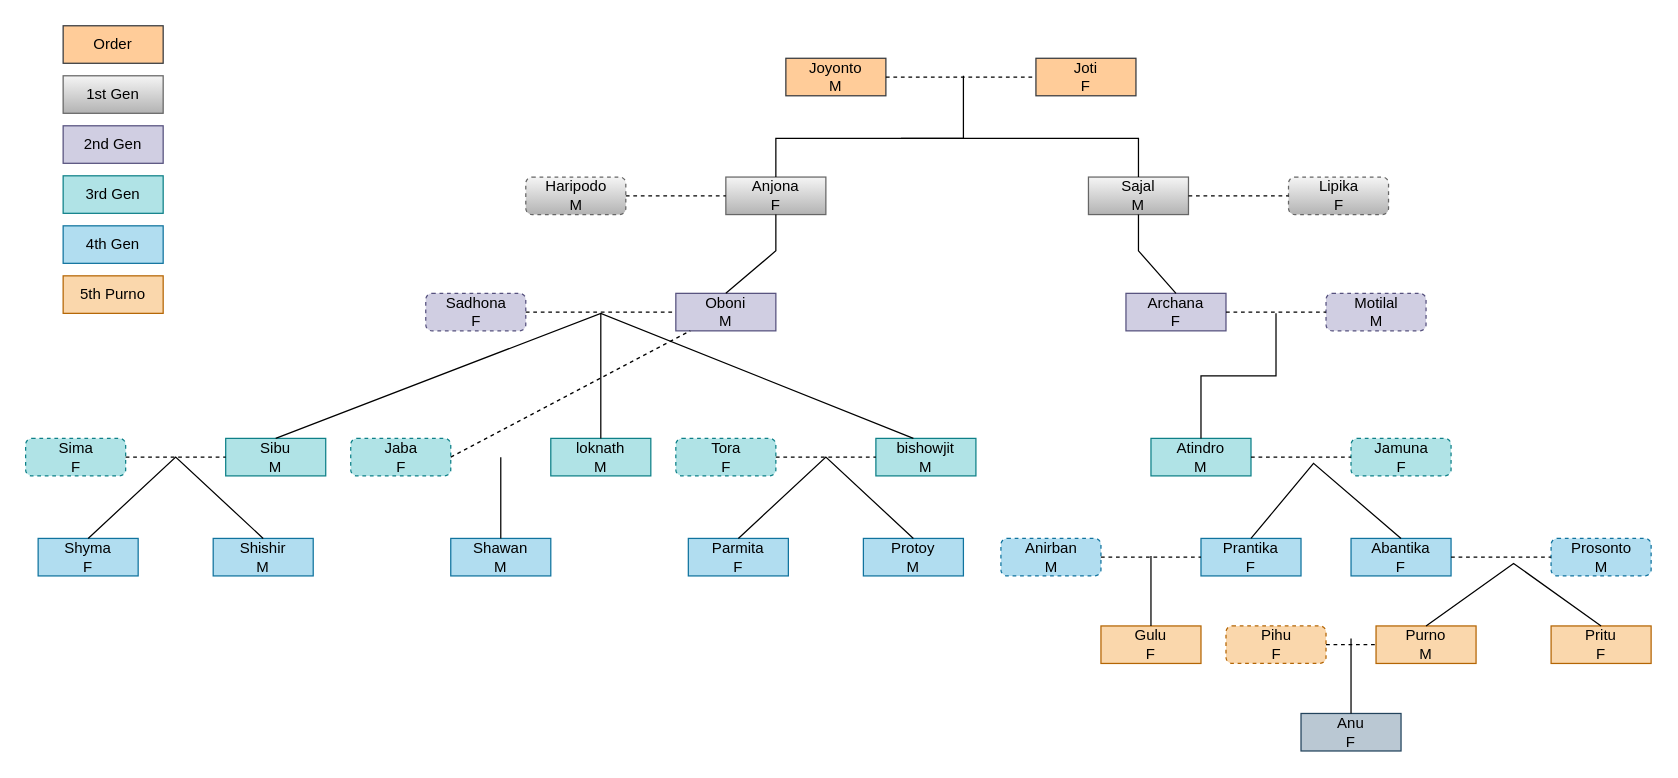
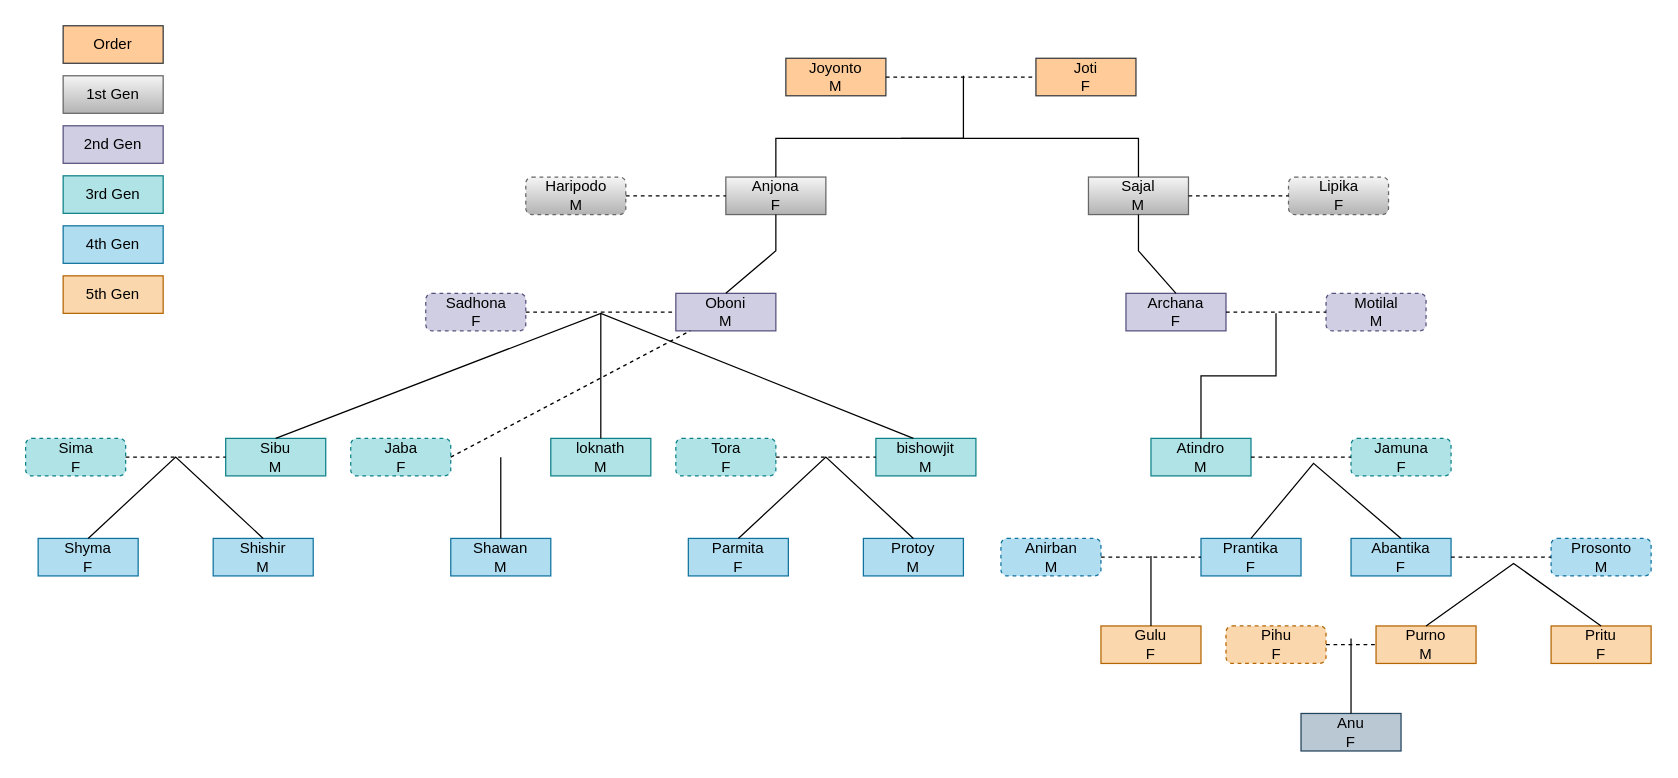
  <mxCell id="0" />
  <mxCell id="1" parent="0" />
  <mxCell id="2" value="Joyonto&lt;br&gt;M" style="rounded=0;whiteSpace=wrap;html=1;fillColor=#ffcc99;strokeColor=#36393d;" vertex="1" parent="1"><mxGeometry x="628" y="46" width="80" height="30" as="geometry" /></mxCell>
  <mxCell id="3" value="Joti&lt;br&gt;F" style="rounded=0;whiteSpace=wrap;html=1;fillColor=#ffcc99;strokeColor=#36393d;" vertex="1" parent="1"><mxGeometry x="828" y="46" width="80" height="30" as="geometry" /></mxCell>
  <mxCell id="4" value="" style="endArrow=none;dashed=1;html=1;rounded=0;exitX=1;exitY=0.5;exitDx=0;exitDy=0;entryX=0;entryY=0.5;entryDx=0;entryDy=0;" edge="1" parent="1" source="2" target="3"><mxGeometry width="50" height="50" relative="1" as="geometry"><mxPoint x="778" y="206" as="sourcePoint" /><mxPoint x="828" y="156" as="targetPoint" /></mxGeometry></mxCell>
  <mxCell id="5" value="Anjona&lt;br&gt;F" style="rounded=0;whiteSpace=wrap;html=1;fillColor=#f5f5f5;gradientColor=#b3b3b3;strokeColor=#666666;" vertex="1" parent="1"><mxGeometry x="580" y="141" width="80" height="30" as="geometry" /></mxCell>
  <mxCell id="6" value="Sajal&lt;br&gt;M" style="rounded=0;whiteSpace=wrap;html=1;fillColor=#f5f5f5;gradientColor=#b3b3b3;strokeColor=#666666;" vertex="1" parent="1"><mxGeometry x="870" y="141" width="80" height="30" as="geometry" /></mxCell>
  <mxCell id="7" value="Haripodo&lt;br&gt;M" style="html=1;align=center;verticalAlign=middle;rounded=1;absoluteArcSize=1;arcSize=10;dashed=1;fillColor=#f5f5f5;gradientColor=#b3b3b3;strokeColor=#666666;" vertex="1" parent="1"><mxGeometry x="420" y="141" width="80" height="30" as="geometry" /></mxCell>
  <mxCell id="8" value="Lipika&lt;br&gt;F" style="html=1;align=center;verticalAlign=middle;rounded=1;absoluteArcSize=1;arcSize=10;dashed=1;fillColor=#f5f5f5;gradientColor=#b3b3b3;strokeColor=#666666;" vertex="1" parent="1"><mxGeometry x="1030" y="141" width="80" height="30" as="geometry" /></mxCell>
  <mxCell id="9" value="Oboni&lt;br&gt;M" style="rounded=0;whiteSpace=wrap;html=1;fillColor=#d0cee2;strokeColor=#56517e;" vertex="1" parent="1"><mxGeometry x="540" y="234" width="80" height="30" as="geometry" /></mxCell>
  <mxCell id="10" value="Archana&lt;br&gt;F" style="rounded=0;whiteSpace=wrap;html=1;fillColor=#d0cee2;strokeColor=#56517e;" vertex="1" parent="1"><mxGeometry x="900" y="234" width="80" height="30" as="geometry" /></mxCell>
  <mxCell id="11" value="Sadhona&lt;br&gt;F" style="html=1;align=center;verticalAlign=middle;rounded=1;absoluteArcSize=1;arcSize=10;dashed=1;fillColor=#d0cee2;strokeColor=#56517e;" vertex="1" parent="1"><mxGeometry x="340" y="234" width="80" height="30" as="geometry" /></mxCell>
  <mxCell id="12" value="Motilal&lt;br&gt;M" style="html=1;align=center;verticalAlign=middle;rounded=1;absoluteArcSize=1;arcSize=10;dashed=1;fillColor=#d0cee2;strokeColor=#56517e;" vertex="1" parent="1"><mxGeometry x="1060" y="234" width="80" height="30" as="geometry" /></mxCell>
  <mxCell id="13" value="loknath&lt;br&gt;M" style="rounded=0;whiteSpace=wrap;html=1;fillColor=#b0e3e6;strokeColor=#0e8088;" vertex="1" parent="1"><mxGeometry x="440" y="350" width="80" height="30" as="geometry" /></mxCell>
  <mxCell id="14" value="Atindro&lt;br&gt;M" style="rounded=0;whiteSpace=wrap;html=1;fillColor=#b0e3e6;strokeColor=#0e8088;" vertex="1" parent="1"><mxGeometry x="920" y="350" width="80" height="30" as="geometry" /></mxCell>
  <mxCell id="15" value="Jaba&lt;br&gt;F" style="html=1;align=center;verticalAlign=middle;rounded=1;absoluteArcSize=1;arcSize=10;dashed=1;fillColor=#b0e3e6;strokeColor=#0e8088;" vertex="1" parent="1"><mxGeometry x="280" y="350" width="80" height="30" as="geometry" /></mxCell>
  <mxCell id="16" value="Jamuna&lt;br&gt;F" style="html=1;align=center;verticalAlign=middle;rounded=1;absoluteArcSize=1;arcSize=10;dashed=1;fillColor=#b0e3e6;strokeColor=#0e8088;" vertex="1" parent="1"><mxGeometry x="1080" y="350" width="80" height="30" as="geometry" /></mxCell>
  <mxCell id="17" value="Shawan&lt;br&gt;M" style="rounded=0;whiteSpace=wrap;html=1;fillColor=#b1ddf0;strokeColor=#10739e;" vertex="1" parent="1"><mxGeometry x="360" y="430" width="80" height="30" as="geometry" /></mxCell>
  <mxCell id="18" value="Prantika&lt;br&gt;F" style="rounded=0;whiteSpace=wrap;html=1;fillColor=#b1ddf0;strokeColor=#10739e;" vertex="1" parent="1"><mxGeometry x="960" y="430" width="80" height="30" as="geometry" /></mxCell>
  <mxCell id="19" value="Gulu&lt;br&gt;F" style="rounded=0;whiteSpace=wrap;html=1;fillColor=#fad7ac;strokeColor=#b46504;" vertex="1" parent="1"><mxGeometry x="880" y="500" width="80" height="30" as="geometry" /></mxCell>
  <mxCell id="20" value="Anirban&lt;br&gt;M" style="html=1;align=center;verticalAlign=middle;rounded=1;absoluteArcSize=1;arcSize=10;dashed=1;fillColor=#b1ddf0;strokeColor=#10739e;" vertex="1" parent="1"><mxGeometry x="800" y="430" width="80" height="30" as="geometry" /></mxCell>
  <mxCell id="21" value="bishowjit&lt;br&gt;M" style="rounded=0;whiteSpace=wrap;html=1;fillColor=#b0e3e6;strokeColor=#0e8088;" vertex="1" parent="1"><mxGeometry x="700" y="350" width="80" height="30" as="geometry" /></mxCell>
  <mxCell id="22" value="Tora&lt;br&gt;F" style="html=1;align=center;verticalAlign=middle;rounded=1;absoluteArcSize=1;arcSize=10;dashed=1;fillColor=#b0e3e6;strokeColor=#0e8088;" vertex="1" parent="1"><mxGeometry x="540" y="350" width="80" height="30" as="geometry" /></mxCell>
  <mxCell id="23" value="Parmita&lt;br&gt;F" style="rounded=0;whiteSpace=wrap;html=1;fillColor=#b1ddf0;strokeColor=#10739e;" vertex="1" parent="1"><mxGeometry x="550" y="430" width="80" height="30" as="geometry" /></mxCell>
  <mxCell id="24" value="Protoy&lt;br&gt;M" style="rounded=0;whiteSpace=wrap;html=1;fillColor=#b1ddf0;strokeColor=#10739e;" vertex="1" parent="1"><mxGeometry x="690" y="430" width="80" height="30" as="geometry" /></mxCell>
  <mxCell id="25" value="Sibu&lt;br&gt;M" style="rounded=0;whiteSpace=wrap;html=1;fillColor=#b0e3e6;strokeColor=#0e8088;" vertex="1" parent="1"><mxGeometry x="180" y="350" width="80" height="30" as="geometry" /></mxCell>
  <mxCell id="26" value="Sima&lt;br&gt;F" style="html=1;align=center;verticalAlign=middle;rounded=1;absoluteArcSize=1;arcSize=10;dashed=1;fillColor=#b0e3e6;strokeColor=#0e8088;" vertex="1" parent="1"><mxGeometry x="20" y="350" width="80" height="30" as="geometry" /></mxCell>
  <mxCell id="27" value="Shyma&lt;br&gt;F" style="rounded=0;whiteSpace=wrap;html=1;fillColor=#b1ddf0;strokeColor=#10739e;" vertex="1" parent="1"><mxGeometry x="30" y="430" width="80" height="30" as="geometry" /></mxCell>
  <mxCell id="28" value="Shishir&lt;br&gt;M" style="rounded=0;whiteSpace=wrap;html=1;fillColor=#b1ddf0;strokeColor=#10739e;" vertex="1" parent="1"><mxGeometry x="170" y="430" width="80" height="30" as="geometry" /></mxCell>
  <mxCell id="29" value="" style="endArrow=none;dashed=1;html=1;rounded=0;exitX=1;exitY=0.5;exitDx=0;exitDy=0;entryX=0;entryY=0.5;entryDx=0;entryDy=0;" edge="1" parent="1" source="26" target="25"><mxGeometry width="50" height="50" relative="1" as="geometry"><mxPoint x="340" y="395" as="sourcePoint" /><mxPoint x="390" y="345" as="targetPoint" /></mxGeometry></mxCell>
  <mxCell id="30" value="" style="endArrow=none;dashed=1;html=1;rounded=0;exitX=1;exitY=0.5;exitDx=0;exitDy=0;" edge="1" parent="1" source="15" target="9"><mxGeometry width="50" height="50" relative="1" as="geometry"><mxPoint x="290" y="395" as="sourcePoint" /><mxPoint x="340" y="345" as="targetPoint" /></mxGeometry></mxCell>
  <mxCell id="31" value="" style="endArrow=none;dashed=1;html=1;rounded=0;entryX=0;entryY=0.5;entryDx=0;entryDy=0;exitX=1;exitY=0.5;exitDx=0;exitDy=0;" edge="1" parent="1" source="22" target="21"><mxGeometry width="50" height="50" relative="1" as="geometry"><mxPoint x="260" y="395" as="sourcePoint" /><mxPoint x="310" y="345" as="targetPoint" /></mxGeometry></mxCell>
  <mxCell id="32" value="" style="endArrow=none;html=1;rounded=0;exitX=0.5;exitY=0;exitDx=0;exitDy=0;entryX=0.5;entryY=0;entryDx=0;entryDy=0;" edge="1" parent="1" source="27" target="28"><mxGeometry width="50" height="50" relative="1" as="geometry"><mxPoint x="330" y="395" as="sourcePoint" /><mxPoint x="380" y="345" as="targetPoint" /><Array as="points"><mxPoint x="140" y="365" /></Array></mxGeometry></mxCell>
  <mxCell id="33" value="" style="endArrow=none;html=1;rounded=0;exitX=0.5;exitY=0;exitDx=0;exitDy=0;entryX=0.5;entryY=0;entryDx=0;entryDy=0;" edge="1" parent="1" source="23" target="24"><mxGeometry width="50" height="50" relative="1" as="geometry"><mxPoint x="570" y="425" as="sourcePoint" /><mxPoint x="730" y="425" as="targetPoint" /><Array as="points"><mxPoint x="660" y="365" /></Array></mxGeometry></mxCell>
  <mxCell id="34" value="" style="endArrow=none;html=1;rounded=0;exitX=0.5;exitY=0;exitDx=0;exitDy=0;" edge="1" parent="1" source="17"><mxGeometry width="50" height="50" relative="1" as="geometry"><mxPoint x="280" y="395" as="sourcePoint" /><mxPoint x="400" y="365" as="targetPoint" /></mxGeometry></mxCell>
  <mxCell id="35" value="" style="endArrow=none;dashed=1;html=1;rounded=0;entryX=0;entryY=0.5;entryDx=0;entryDy=0;exitX=1;exitY=0.5;exitDx=0;exitDy=0;" edge="1" parent="1" source="11" target="9"><mxGeometry width="50" height="50" relative="1" as="geometry"><mxPoint x="540" y="404" as="sourcePoint" /><mxPoint x="590" y="354" as="targetPoint" /></mxGeometry></mxCell>
  <mxCell id="36" value="" style="endArrow=none;html=1;rounded=0;entryX=0.5;entryY=0;entryDx=0;entryDy=0;" edge="1" parent="1" target="25"><mxGeometry width="50" height="50" relative="1" as="geometry"><mxPoint x="730" y="350" as="sourcePoint" /><mxPoint x="540" y="350" as="targetPoint" /><Array as="points"><mxPoint x="730" y="350" /><mxPoint x="480" y="250" /></Array></mxGeometry></mxCell>
  <mxCell id="37" value="" style="endArrow=none;html=1;rounded=0;entryX=0.5;entryY=0;entryDx=0;entryDy=0;" edge="1" parent="1" target="13"><mxGeometry width="50" height="50" relative="1" as="geometry"><mxPoint x="480" y="250" as="sourcePoint" /><mxPoint x="450" y="300" as="targetPoint" /></mxGeometry></mxCell>
  <mxCell id="38" value="" style="endArrow=none;dashed=1;html=1;rounded=0;entryX=0;entryY=0.5;entryDx=0;entryDy=0;exitX=1;exitY=0.5;exitDx=0;exitDy=0;" edge="1" parent="1" source="10" target="12"><mxGeometry width="50" height="50" relative="1" as="geometry"><mxPoint x="480" y="259" as="sourcePoint" /><mxPoint x="600" y="259" as="targetPoint" /></mxGeometry></mxCell>
  <mxCell id="39" value="" style="endArrow=none;html=1;rounded=0;entryX=0.5;entryY=0;entryDx=0;entryDy=0;" edge="1" parent="1" target="14"><mxGeometry width="50" height="50" relative="1" as="geometry"><mxPoint x="1020" y="250" as="sourcePoint" /><mxPoint x="860" y="410" as="targetPoint" /><Array as="points"><mxPoint x="1020" y="300" /><mxPoint x="960" y="300" /></Array></mxGeometry></mxCell>
  <mxCell id="40" value="" style="endArrow=none;dashed=1;html=1;rounded=0;entryX=0;entryY=0.5;entryDx=0;entryDy=0;exitX=1;exitY=0.5;exitDx=0;exitDy=0;" edge="1" parent="1" source="14" target="16"><mxGeometry width="50" height="50" relative="1" as="geometry"><mxPoint x="1020" y="330" as="sourcePoint" /><mxPoint x="1100" y="330" as="targetPoint" /></mxGeometry></mxCell>
  <mxCell id="41" value="" style="endArrow=none;dashed=1;html=1;rounded=0;entryX=0;entryY=0.5;entryDx=0;entryDy=0;exitX=1;exitY=0.5;exitDx=0;exitDy=0;" edge="1" parent="1" source="20" target="18"><mxGeometry width="50" height="50" relative="1" as="geometry"><mxPoint x="740" y="550" as="sourcePoint" /><mxPoint x="820" y="550" as="targetPoint" /></mxGeometry></mxCell>
  <mxCell id="42" value="" style="endArrow=none;html=1;rounded=0;exitX=0.5;exitY=0;exitDx=0;exitDy=0;" edge="1" parent="1" source="19"><mxGeometry width="50" height="50" relative="1" as="geometry"><mxPoint x="920" y="494" as="sourcePoint" /><mxPoint x="920" y="444" as="targetPoint" /></mxGeometry></mxCell>
  <mxCell id="43" value="" style="endArrow=none;dashed=1;html=1;rounded=0;entryX=0;entryY=0.5;entryDx=0;entryDy=0;exitX=1;exitY=0.5;exitDx=0;exitDy=0;" edge="1" parent="1" source="7" target="5"><mxGeometry width="50" height="50" relative="1" as="geometry"><mxPoint x="290" y="190" as="sourcePoint" /><mxPoint y="190" as="targetPoint" x="410" /></mxGeometry></mxCell>
  <mxCell id="44" value="" style="endArrow=none;dashed=1;html=1;rounded=0;entryX=0;entryY=0.5;entryDx=0;entryDy=0;exitX=1;exitY=0.5;exitDx=0;exitDy=0;" edge="1" parent="1" source="6" target="8"><mxGeometry width="50" height="50" relative="1" as="geometry"><mxPoint x="530" y="273" as="sourcePoint" /><mxPoint x="650" y="273" as="targetPoint" /></mxGeometry></mxCell>
  <mxCell id="45" value="" style="endArrow=none;html=1;rounded=0;exitX=0.5;exitY=0;exitDx=0;exitDy=0;" edge="1" parent="1" source="5"><mxGeometry width="50" height="50" relative="1" as="geometry"><mxPoint x="408" y="430" as="sourcePoint" /><mxPoint x="770" y="60" as="targetPoint" /><Array as="points"><mxPoint x="620" y="110" /><mxPoint x="770" y="110" /><mxPoint x="770" y="80" /></Array></mxGeometry></mxCell>
  <mxCell id="46" value="" style="endArrow=none;html=1;rounded=0;entryX=0.5;entryY=0;entryDx=0;entryDy=0;" edge="1" parent="1" target="6"><mxGeometry width="50" height="50" relative="1" as="geometry"><mxPoint x="720" y="110" as="sourcePoint" /><mxPoint x="420" y="385" as="targetPoint" /><Array as="points"><mxPoint x="910" y="110" /></Array></mxGeometry></mxCell>
  <mxCell id="47" value="" style="endArrow=none;html=1;rounded=0;entryX=0.5;entryY=0;entryDx=0;entryDy=0;exitX=0.5;exitY=1;exitDx=0;exitDy=0;" edge="1" parent="1" source="5" target="9"><mxGeometry width="50" height="50" relative="1" as="geometry"><mxPoint x="678" y="210" as="sourcePoint" /><mxPoint x="778" y="241" as="targetPoint" /><Array as="points"><mxPoint x="620" y="200" /></Array></mxGeometry></mxCell>
  <mxCell id="48" value="" style="endArrow=none;html=1;rounded=0;entryX=0.5;entryY=0;entryDx=0;entryDy=0;exitX=0.5;exitY=1;exitDx=0;exitDy=0;" edge="1" parent="1" source="6" target="10"><mxGeometry width="50" height="50" relative="1" as="geometry"><mxPoint x="910" y="180" as="sourcePoint" /><mxPoint x="870" y="234" as="targetPoint" /><Array as="points"><mxPoint x="910" y="200" /></Array></mxGeometry></mxCell>
  <mxCell id="49" value="Order" style="rounded=0;whiteSpace=wrap;html=1;fillColor=#ffcc99;strokeColor=#36393d;" vertex="1" parent="1"><mxGeometry x="50" y="20" width="80" height="30" as="geometry" /></mxCell>
  <mxCell id="50" value="1st Gen" style="rounded=0;whiteSpace=wrap;html=1;fillColor=#f5f5f5;gradientColor=#b3b3b3;strokeColor=#666666;" vertex="1" parent="1"><mxGeometry x="50" y="60" width="80" height="30" as="geometry" /></mxCell>
  <mxCell id="51" value="2nd Gen" style="rounded=0;whiteSpace=wrap;html=1;fillColor=#d0cee2;strokeColor=#56517e;" vertex="1" parent="1"><mxGeometry x="50" y="100" width="80" height="30" as="geometry" /></mxCell>
  <mxCell id="52" value="3rd Gen" style="rounded=0;whiteSpace=wrap;html=1;fillColor=#b0e3e6;strokeColor=#0e8088;" vertex="1" parent="1"><mxGeometry x="50" y="140" width="80" height="30" as="geometry" /></mxCell>
  <mxCell id="53" value="4th Gen" style="rounded=0;whiteSpace=wrap;html=1;fillColor=#b1ddf0;strokeColor=#10739e;" vertex="1" parent="1"><mxGeometry x="50" y="180" width="80" height="30" as="geometry" /></mxCell>
- <mxCell id="54" value="5th Purno" style="rounded=0;whiteSpace=wrap;html=1;fillColor=#fad7ac;strokeColor=#b46504;" vertex="1" parent="1"><mxGeometry x="50" y="220" width="80" height="30" as="geometry" /></mxCell>
+ <mxCell id="54" value="5th Gen" style="rounded=0;whiteSpace=wrap;html=1;fillColor=#fad7ac;strokeColor=#b46504;" vertex="1" parent="1"><mxGeometry x="50" y="220" width="80" height="30" as="geometry" /></mxCell>
  <mxCell id="55" value="Abantika&lt;br&gt;F" style="rounded=0;whiteSpace=wrap;html=1;fillColor=#b1ddf0;strokeColor=#10739e;" vertex="1" parent="1"><mxGeometry x="1080" y="430" width="80" height="30" as="geometry" /></mxCell>
  <mxCell id="56" value="Purno&lt;br&gt;M" style="rounded=0;whiteSpace=wrap;html=1;fillColor=#fad7ac;strokeColor=#b46504;" vertex="1" parent="1"><mxGeometry x="1100" y="500" width="80" height="30" as="geometry" /></mxCell>
  <mxCell id="57" value="Prosonto&lt;br&gt;M" style="html=1;align=center;verticalAlign=middle;rounded=1;absoluteArcSize=1;arcSize=10;dashed=1;fillColor=#b1ddf0;strokeColor=#10739e;" vertex="1" parent="1"><mxGeometry x="1240" y="430" width="80" height="30" as="geometry" /></mxCell>
  <mxCell id="58" value="" style="endArrow=none;dashed=1;html=1;rounded=0;entryX=0;entryY=0.5;entryDx=0;entryDy=0;exitX=1;exitY=0.5;exitDx=0;exitDy=0;" edge="1" parent="1" source="55" target="57"><mxGeometry width="50" height="50" relative="1" as="geometry"><mxPoint x="1180" y="445" as="sourcePoint" /><mxPoint x="980" y="455" as="targetPoint" /></mxGeometry></mxCell>
  <mxCell id="59" value="Pritu&lt;br&gt;F" style="rounded=0;whiteSpace=wrap;html=1;fillColor=#fad7ac;strokeColor=#b46504;" vertex="1" parent="1"><mxGeometry x="1240" y="500" width="80" height="30" as="geometry" /></mxCell>
  <mxCell id="60" value="" style="endArrow=none;html=1;rounded=0;entryX=0.5;entryY=0;entryDx=0;entryDy=0;exitX=0.5;exitY=0;exitDx=0;exitDy=0;" edge="1" parent="1" source="56" target="59"><mxGeometry width="50" height="50" relative="1" as="geometry"><mxPoint x="900" y="440" as="sourcePoint" /><mxPoint x="950" y="390" as="targetPoint" /><Array as="points"><mxPoint x="1210" y="450" /></Array></mxGeometry></mxCell>
  <mxCell id="61" value="Pihu&lt;br&gt;F" style="html=1;align=center;verticalAlign=middle;rounded=1;absoluteArcSize=1;arcSize=10;dashed=1;fillColor=#fad7ac;strokeColor=#b46504;" vertex="1" parent="1"><mxGeometry x="980" y="500" width="80" height="30" as="geometry" /></mxCell>
  <mxCell id="62" value="" style="endArrow=none;dashed=1;html=1;rounded=0;entryX=0;entryY=0.5;entryDx=0;entryDy=0;exitX=1;exitY=0.5;exitDx=0;exitDy=0;" edge="1" parent="1" source="61" target="56"><mxGeometry width="50" height="50" relative="1" as="geometry"><mxPoint x="1000" y="440" as="sourcePoint" /><mxPoint x="1050" y="390" as="targetPoint" /></mxGeometry></mxCell>
  <mxCell id="63" value="Anu&lt;br&gt;F" style="rounded=0;whiteSpace=wrap;html=1;fillColor=#bac8d3;strokeColor=#23445d;" vertex="1" parent="1"><mxGeometry x="1040" y="570" width="80" height="30" as="geometry" /></mxCell>
  <mxCell id="64" value="" style="endArrow=none;html=1;rounded=0;entryX=0.5;entryY=0;entryDx=0;entryDy=0;exitX=0.5;exitY=0;exitDx=0;exitDy=0;" edge="1" parent="1" source="18" target="55"><mxGeometry width="50" height="50" relative="1" as="geometry"><mxPoint x="1000" y="440" as="sourcePoint" /><mxPoint x="1050" y="390" as="targetPoint" /><Array as="points"><mxPoint x="1050" y="370" /></Array></mxGeometry></mxCell>
  <mxCell id="65" value="" style="endArrow=none;html=1;rounded=0;entryX=0.5;entryY=0;entryDx=0;entryDy=0;" edge="1" parent="1" target="63"><mxGeometry width="50" height="50" relative="1" as="geometry"><mxPoint x="1080" y="510" as="sourcePoint" /><mxPoint x="1050" y="390" as="targetPoint" /></mxGeometry></mxCell>
